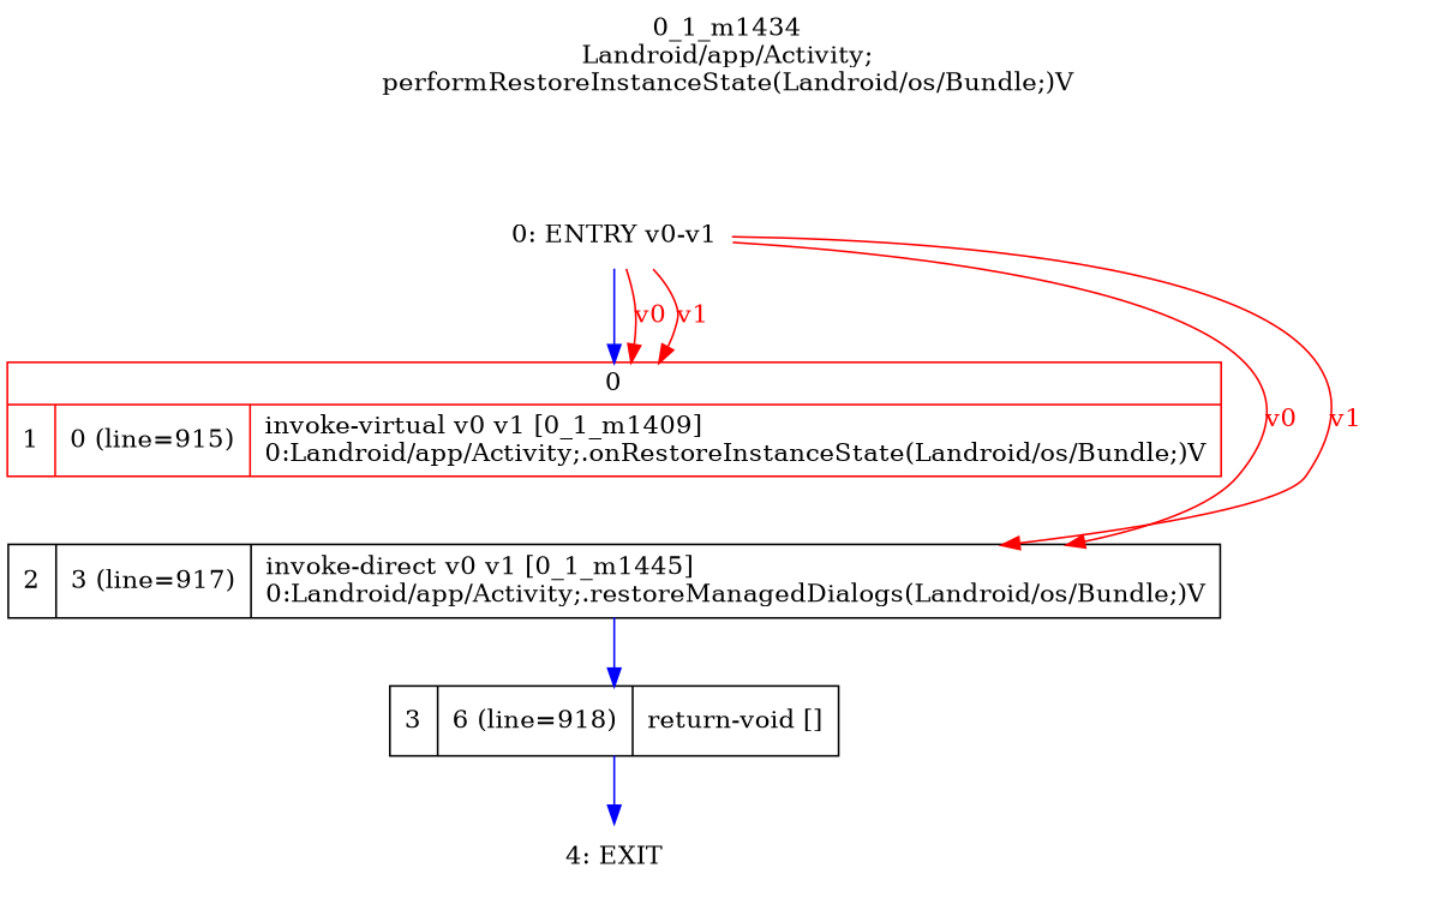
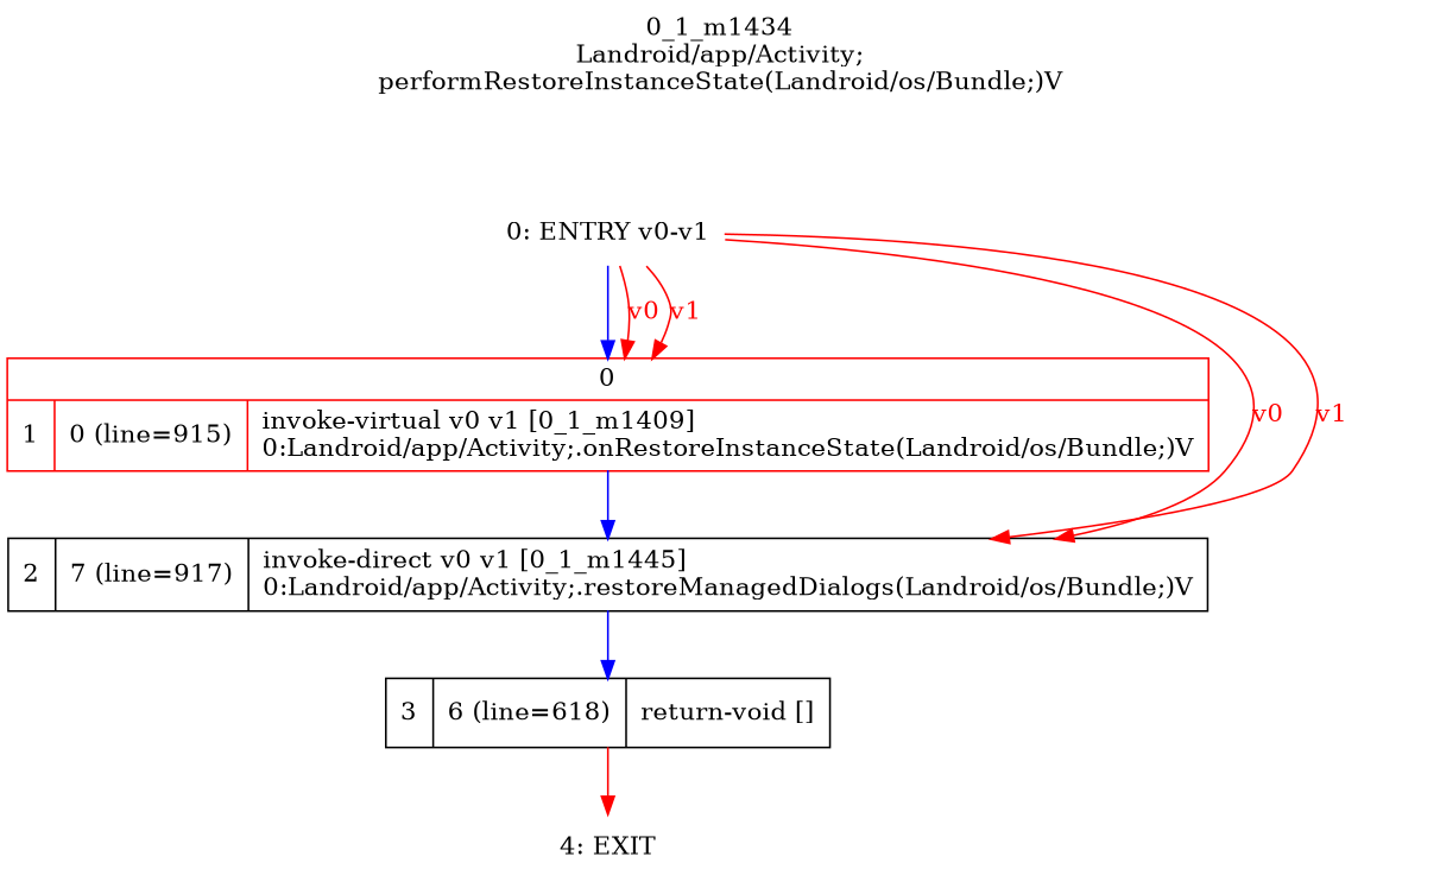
  digraph {
    label="0_1_m1434\nLandroid/app/Activity;\nperformRestoreInstanceState(Landroid/os/Bundle;)V"
    labelloc=t
    rankdir=UD
    node [shape=record]
    edge [color=blue fontcolor=blue]
    n1 [label="0: ENTRY v0-v1" shape=plaintext]
    n2 [color=red label="{0|{1|0 (line=915)|invoke-virtual v0 v1 [0_1_m1409]\l0:Landroid/app/Activity;.onRestoreInstanceState(Landroid/os/Bundle;)V\l}}"]
-   n3 [label="2|3 (line=917)|invoke-direct v0 v1 [0_1_m1445]\l0:Landroid/app/Activity;.restoreManagedDialogs(Landroid/os/Bundle;)V\l"]
-   n4 [label="3|6 (line=918)|return-void []\l"]
+   n3 [label="2|7 (line=917)|invoke-direct v0 v1 [0_1_m1445]\l0:Landroid/app/Activity;.restoreManagedDialogs(Landroid/os/Bundle;)V\l"]
+   n4 [label="3|6 (line=618)|return-void []\l"]
    n5 [label="4: EXIT" shape=plaintext]
    n1 -> n2 [weight=100]
    n1 -> n2 [color=red fontcolor=red label=v0]
    n1 -> n2 [color=red fontcolor=red label=v1]
    n1 -> n3 [color=red fontcolor=red label=v0]
    n1 -> n3 [color=red fontcolor=red label=v1]
+   n2 -> n3 [weight=100]
    n3 -> n4 [weight=100]
-   n4 -> n5 [weight=100]
+   n4 -> n5 [color=red weight=100]
  }
